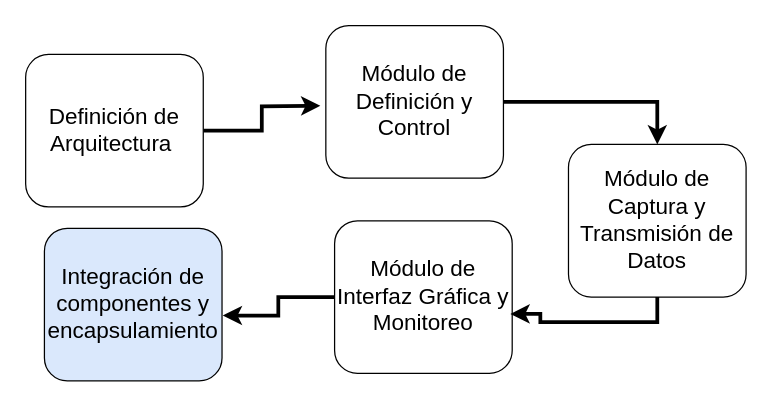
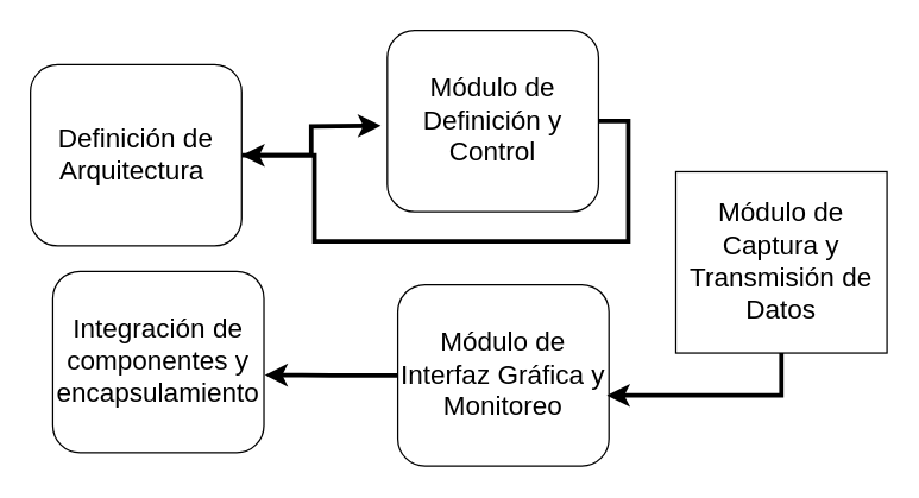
  <mxCell id="0" />
  <mxCell id="1" parent="0" />
  <mxCell id="2" style="edgeStyle=orthogonalEdgeStyle;rounded=0;orthogonalLoop=1;jettySize=auto;html=1;exitX=1;exitY=0.5;exitDx=0;exitDy=0;strokeWidth=3;" edge="1" parent="1" source="3"><mxGeometry relative="1" as="geometry"><mxPoint x="255.6" y="84" as="targetPoint" /></mxGeometry></mxCell>
  <mxCell id="3" value="&lt;font style=&quot;font-size: 18px;&quot;&gt;Definición de Arquitectura&amp;nbsp;&lt;/font&gt;" style="rounded=1;whiteSpace=wrap;html=1;" parent="1" vertex="1"><mxGeometry x="20" y="43" width="142" height="122" as="geometry" /></mxCell>
- <mxCell id="4" style="edgeStyle=orthogonalEdgeStyle;rounded=0;orthogonalLoop=1;jettySize=auto;html=1;exitX=1;exitY=0.5;exitDx=0;exitDy=0;entryX=0.5;entryY=0;entryDx=0;entryDy=0;strokeWidth=3;" edge="1" parent="1" source="5" target="6"><mxGeometry relative="1" as="geometry" /></mxCell>
+ <mxCell id="4" style="edgeStyle=orthogonalEdgeStyle;rounded=0;orthogonalLoop=1;jettySize=auto;html=1;exitX=1;exitY=0.5;exitDx=0;exitDy=0;strokeWidth=3;" edge="1" parent="1" source="5" target="3"><mxGeometry relative="1" as="geometry" /></mxCell>
  <mxCell id="5" value="&lt;font style=&quot;font-size: 18px;&quot;&gt;Módulo de Definición y Control&lt;/font&gt;" style="rounded=1;whiteSpace=wrap;html=1;" parent="1" vertex="1"><mxGeometry x="260" y="20" width="142" height="122" as="geometry" /></mxCell>
- <mxCell id="6" value="&lt;font style=&quot;font-size: 18px;&quot;&gt;Módulo de Captura y Transmisión de Datos&lt;/font&gt;" style="rounded=1;whiteSpace=wrap;html=1;" parent="1" vertex="1"><mxGeometry x="454" y="115" width="142" height="122" as="geometry" /></mxCell>
- <mxCell id="7" value="&lt;font style=&quot;font-size: 18px;&quot;&gt;Módulo de Interfaz Gráfica y Monitoreo&lt;/font&gt;" style="rounded=1;whiteSpace=wrap;html=1;" parent="1" vertex="1"><mxGeometry x="267" y="176" width="142" height="122" as="geometry" /></mxCell>
- <mxCell id="8" value="&lt;font style=&quot;font-size: 18px;&quot;&gt;Integración de componentes y encapsulamiento&lt;/font&gt;" style="rounded=1;whiteSpace=wrap;html=1;fillColor=#dae8fc;" parent="1" vertex="1"><mxGeometry x="35" y="182" width="142" height="122" as="geometry" /></mxCell>
+ <mxCell id="6" value="&lt;font style=&quot;font-size: 18px;&quot;&gt;Módulo de Captura y Transmisión de Datos&lt;/font&gt;" style="whiteSpace=wrap;html=1;rounded=0;" parent="1" vertex="1"><mxGeometry x="454" y="115" width="142" height="122" as="geometry" /></mxCell>
+ <mxCell id="7" value="&lt;font style=&quot;font-size: 18px;&quot;&gt;Módulo de Interfaz Gráfica y Monitoreo&lt;/font&gt;" style="rounded=1;whiteSpace=wrap;html=1;" parent="1" vertex="1"><mxGeometry x="267" y="191" width="142" height="122" as="geometry" /></mxCell>
+ <mxCell id="8" value="&lt;font style=&quot;font-size: 18px;&quot;&gt;Integración de componentes y encapsulamiento&lt;/font&gt;" style="rounded=1;whiteSpace=wrap;html=1;" parent="1" vertex="1"><mxGeometry x="35" y="182" width="142" height="122" as="geometry" /></mxCell>
  <mxCell id="9" style="edgeStyle=orthogonalEdgeStyle;rounded=0;orthogonalLoop=1;jettySize=auto;html=1;exitX=0.5;exitY=1;exitDx=0;exitDy=0;entryX=0.99;entryY=0.611;entryDx=0;entryDy=0;entryPerimeter=0;strokeWidth=3;" edge="1" parent="1" source="6" target="7"><mxGeometry relative="1" as="geometry" /></mxCell>
  <mxCell id="10" style="edgeStyle=orthogonalEdgeStyle;rounded=0;orthogonalLoop=1;jettySize=auto;html=1;exitX=0;exitY=0.5;exitDx=0;exitDy=0;entryX=1.004;entryY=0.572;entryDx=0;entryDy=0;entryPerimeter=0;strokeWidth=3;" edge="1" parent="1" source="7" target="8"><mxGeometry relative="1" as="geometry" /></mxCell>
